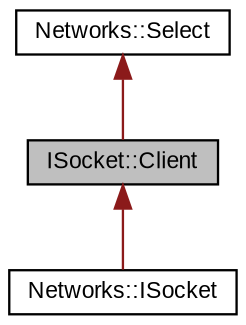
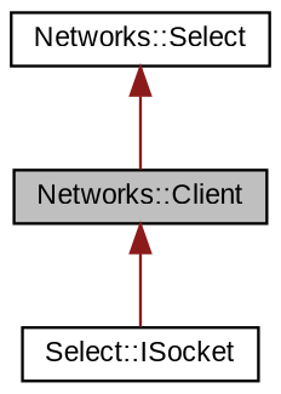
  digraph {
    fontname="Liberation Sans"
    node [color=black fillcolor=white fontname="Liberation Sans" fontsize=10 shape=record style=filled]
    edge [color=firebrick4 dir=back fontname="Liberation Sans" fontsize=10 labelfontname=Helvetica labelfontsize=10 style=solid]
-   n1 [fillcolor=grey75 fontcolor=black height=0.2 label="ISocket::Client" width=0.4]
-   n2 [height=0.2 label="Networks::ISocket" width=0.4]
+   n1 [fillcolor=grey75 fontcolor=black height=0.2 label="Networks::Client" width=0.4]
+   n2 [height=0.2 label="Select::ISocket" width=0.4]
    n3 [height=0.2 label="Networks::Select" width=0.4]
    n1 -> n2
    n3 -> n1
  }
